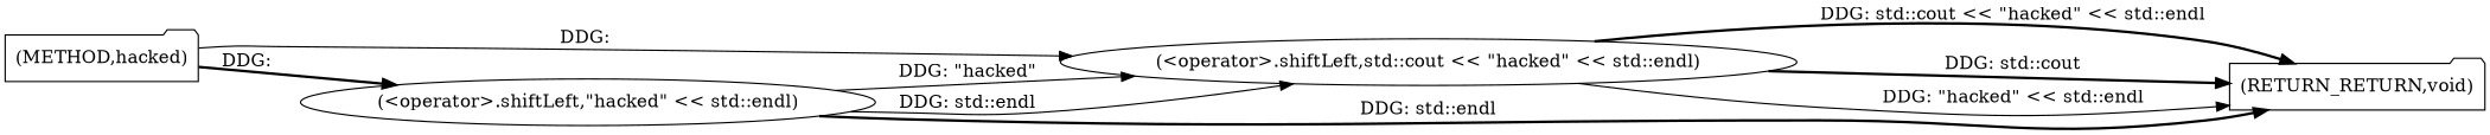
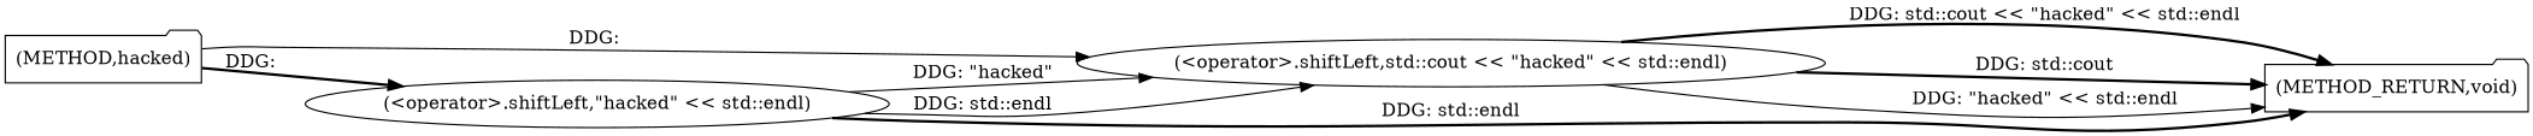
  digraph {
    rankdir=LR
    node [shape=folder]
    edge [style=solid]
    n1 [label="(METHOD,hacked)"]
    n2 [label="(<operator>.shiftLeft,std::cout << \"hacked\" << std::endl)" shape=ellipse]
    n3 [label="(<operator>.shiftLeft,\"hacked\" << std::endl)" shape=ellipse]
-   n4 [label="(RETURN_RETURN,void)"]
+   n4 [label="(METHOD_RETURN,void)"]
    n1 -> n2 [label="DDG: "]
    n1 -> n3 [label="DDG: " style=bold]
    n2 -> n4 [label="DDG: std::cout << \"hacked\" << std::endl" style=bold]
    n2 -> n4 [label="DDG: std::cout" style=bold]
    n2 -> n4 [label="DDG: \"hacked\" << std::endl"]
    n3 -> n2 [label="DDG: \"hacked\""]
    n3 -> n2 [label="DDG: std::endl"]
    n3 -> n4 [label="DDG: std::endl" style=bold]
  }
